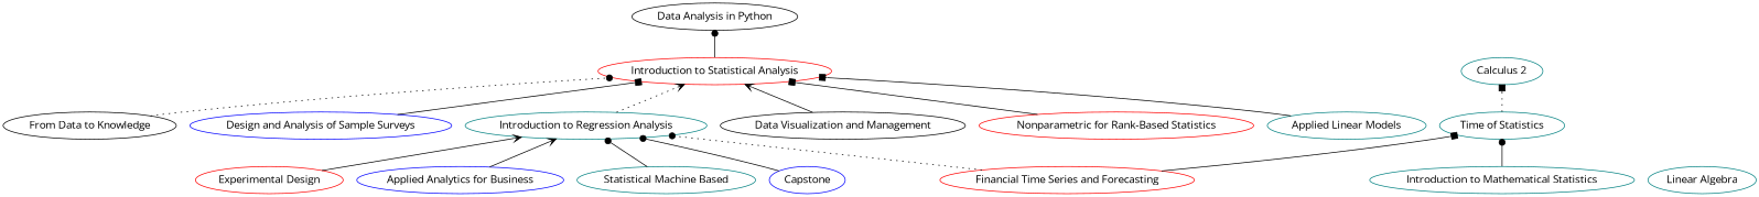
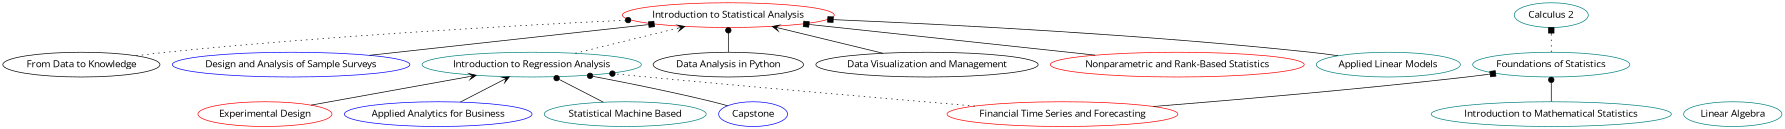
  digraph {
    fontname="Open Sans"
    rankdir=BT
    node [color=teal fontname="Open Sans"]
    edge [arrowhead=dot fontname="Open Sans" style=solid]
    "From Data to Knowledge" [color=black]
    "Introduction to Statistical Analysis" [color=red]
-   "Foundations of Statistics" [label="Time of Statistics"]
+   "Foundations of Statistics"
    "Calculus 2"
    "Introduction to Mathematical Statistics"
    "Design and Analysis of Sample Surveys" [color=blue]
    "Introduction to Regression Analysis"
    "Data Analysis in Python" [color=black]
    "Data Visualization and Management" [color=black]
-   "Nonparametric and Rank-Based Statistics" [color=red label="Nonparametric for Rank-Based Statistics"]
+   "Nonparametric and Rank-Based Statistics" [color=red]
    "Applied Linear Models"
    "Experimental Design" [color=red]
    "Financial Time Series and Forecasting" [color=red]
    "Applied Analytics for Business" [color=blue]
    n15 [label="Statistical Machine Based"]
    Capstone [color=blue]
    "Linear Algebra"
    "From Data to Knowledge" -> "Introduction to Statistical Analysis" [style=dotted]
    "Foundations of Statistics" -> "Calculus 2" [arrowhead=box style=dotted]
    "Introduction to Mathematical Statistics" -> "Foundations of Statistics"
    "Design and Analysis of Sample Surveys" -> "Introduction to Statistical Analysis" [arrowhead=box]
    "Introduction to Regression Analysis" -> "Introduction to Statistical Analysis" [arrowhead=vee style=dotted]
-   "Introduction to Statistical Analysis" -> "Data Analysis in Python"
+   "Data Analysis in Python" -> "Introduction to Statistical Analysis"
    "Data Visualization and Management" -> "Introduction to Statistical Analysis" [arrowhead=vee]
    "Nonparametric and Rank-Based Statistics" -> "Introduction to Statistical Analysis" [arrowhead=box]
    "Applied Linear Models" -> "Introduction to Statistical Analysis" [arrowhead=box]
    "Experimental Design" -> "Introduction to Regression Analysis" [arrowhead=vee]
    "Financial Time Series and Forecasting" -> "Foundations of Statistics" [arrowhead=box]
    "Financial Time Series and Forecasting" -> "Introduction to Regression Analysis" [style=dotted]
    "Applied Analytics for Business" -> "Introduction to Regression Analysis" [arrowhead=vee]
    n15 -> "Introduction to Regression Analysis"
    Capstone -> "Introduction to Regression Analysis"
  }
